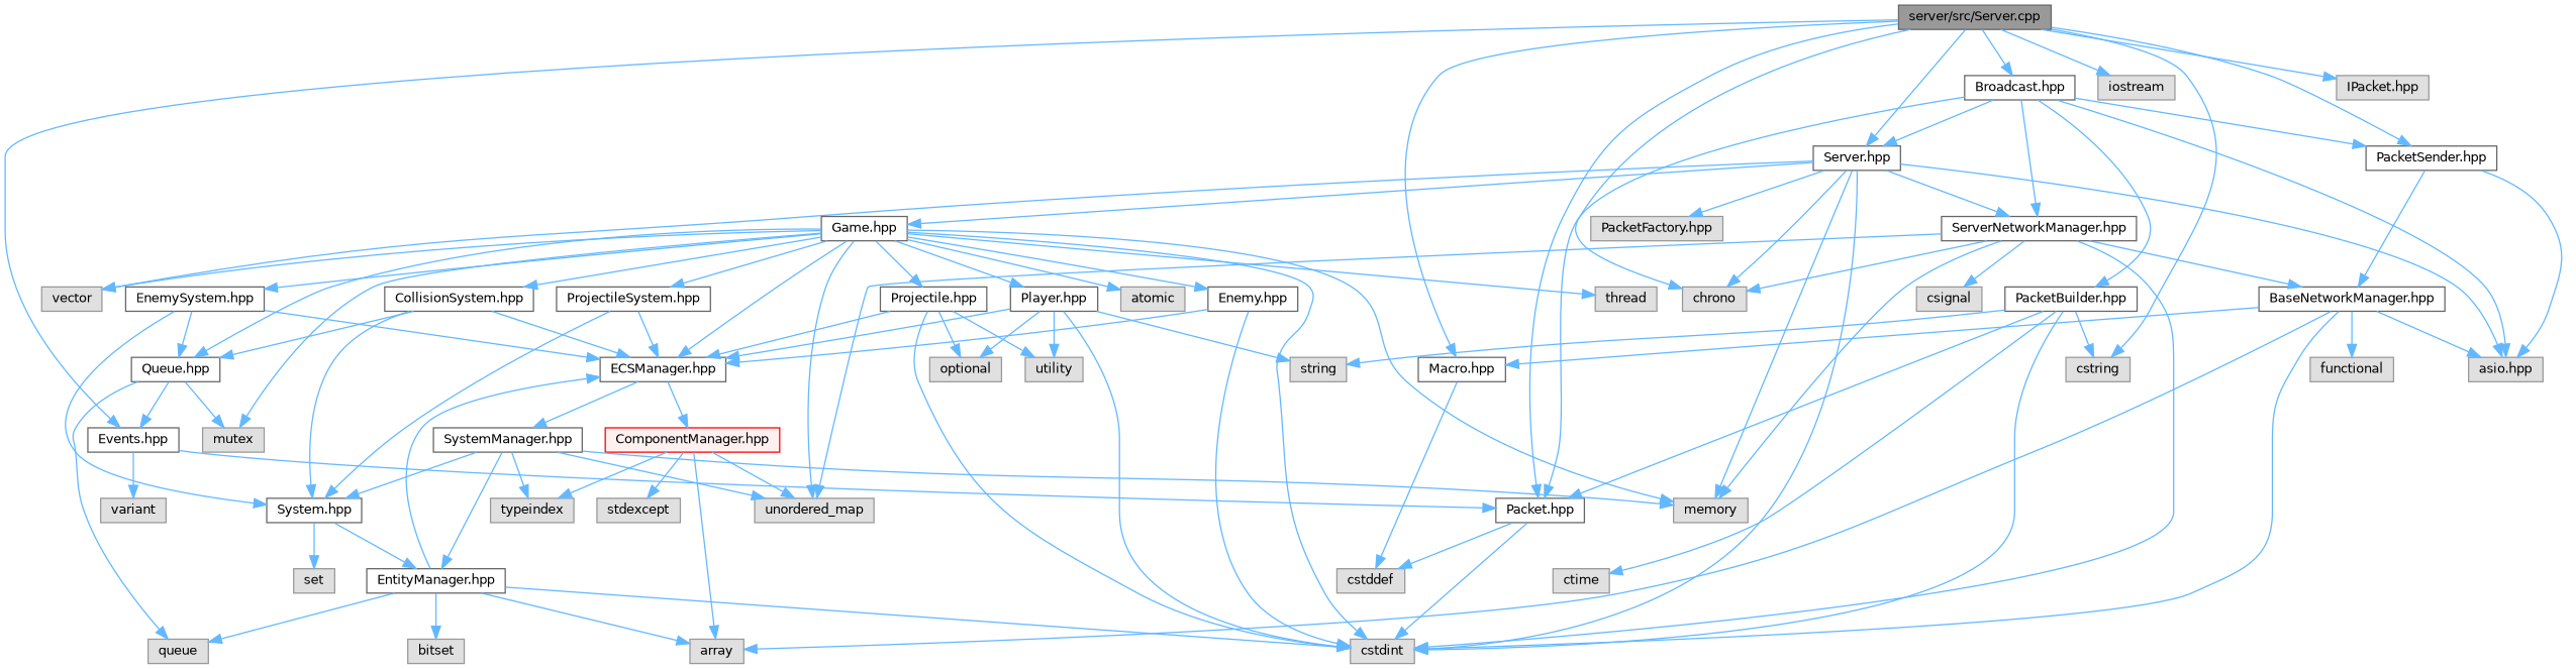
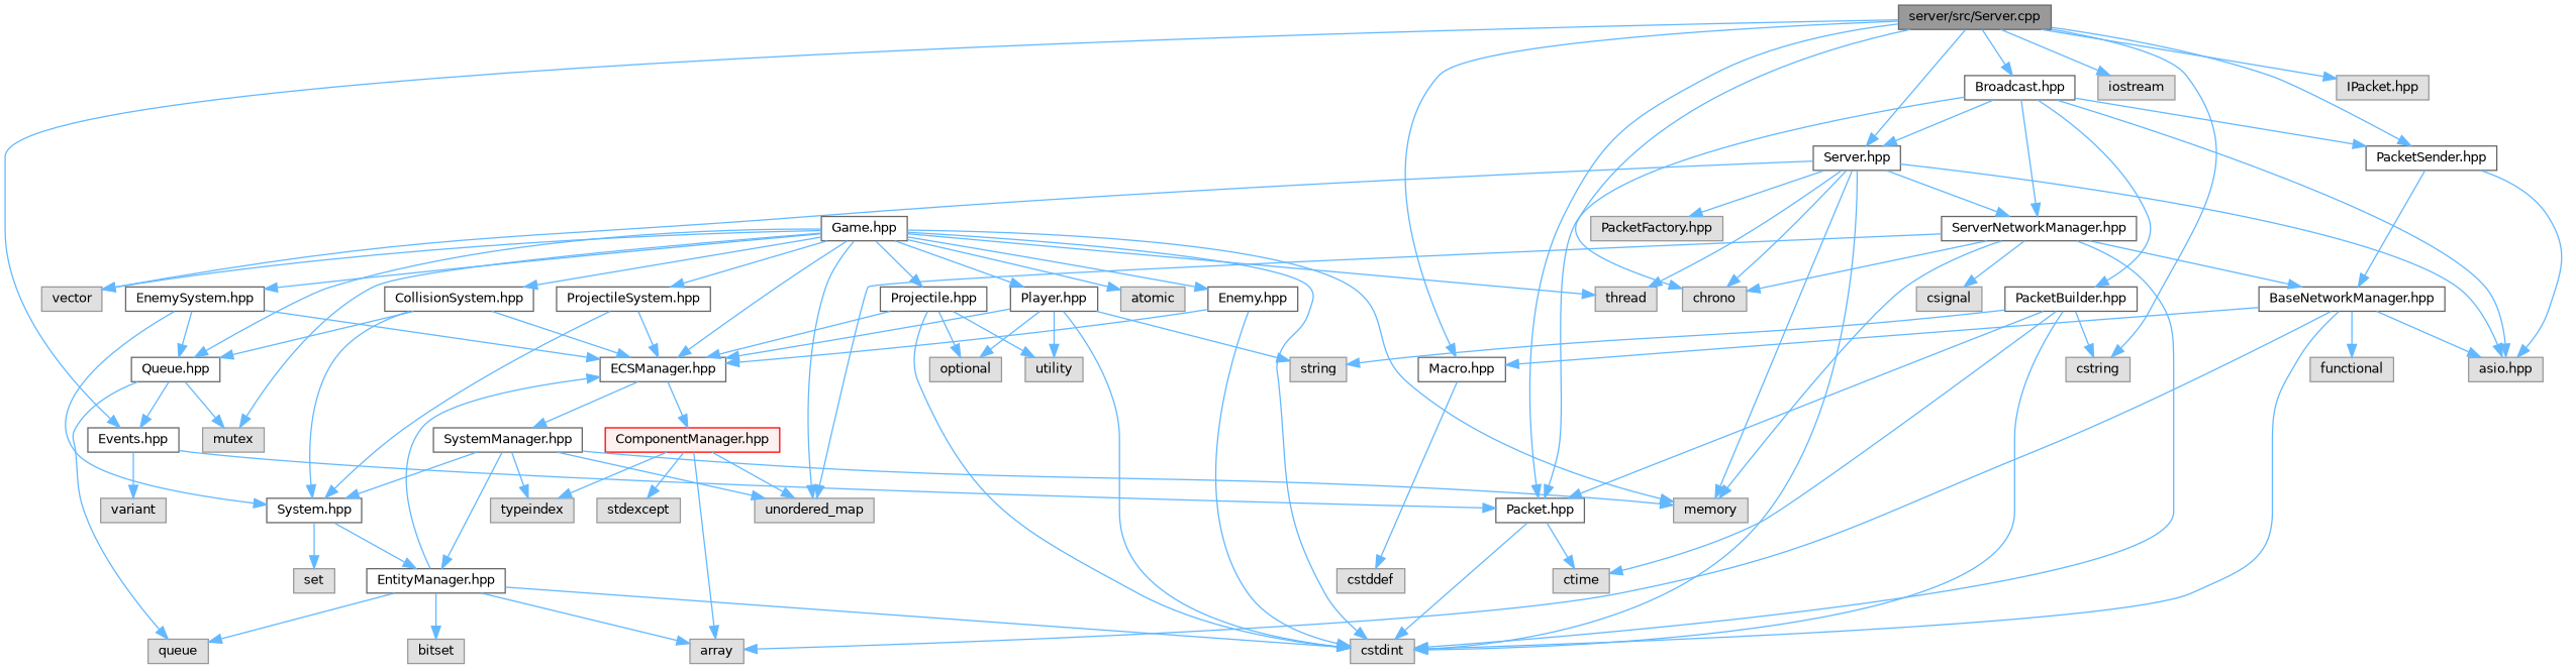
  digraph {
    node [color=grey60 fillcolor="#E0E0E0" fontname=Helvetica fontsize=10 shape=box style=filled]
    edge [color=steelblue1 fontname=Helvetica fontsize=10 labelfontname=Helvetica labelfontsize=10 style=solid]
    n1 [color=gray40 fillcolor=grey60 fontcolor=black height=0.2 label="server/src/Server.cpp" width=0.4]
    n2 [color=grey40 fillcolor=white height=0.2 label="Server.hpp" width=0.4]
    n3 [height=0.2 label=chrono width=0.4]
    n4 [color=grey40 fillcolor=white height=0.2 label="Events.hpp" width=0.4]
    n5 [color=grey40 fillcolor=white height=0.2 label="Packet.hpp" width=0.4]
    n6 [color=grey40 fillcolor=white height=0.2 label="Macro.hpp" width=0.4]
    n7 [height=0.2 label=cstring width=0.4]
    n8 [height=0.2 label=iostream width=0.4]
    n9 [color=grey40 fillcolor=white height=0.2 label="Broadcast.hpp" width=0.4]
    n10 [color=grey40 fillcolor=white height=0.2 label="PacketSender.hpp" width=0.4]
    n11 [height=0.2 label="IPacket.hpp" width=0.4]
    n12 [height=0.2 label="asio.hpp" width=0.4]
    n13 [height=0.2 label=cstdint width=0.4]
    n14 [height=0.2 label=memory width=0.4]
    n15 [height=0.2 label=vector width=0.4]
    n16 [color=grey40 fillcolor=white height=0.2 label="Game.hpp" width=0.4]
    n17 [height=0.2 label="PacketFactory.hpp" width=0.4]
    n18 [color=grey40 fillcolor=white height=0.2 label="ServerNetworkManager.hpp" width=0.4]
    n19 [height=0.2 label=variant width=0.4]
    n20 [height=0.2 label=cstddef width=0.4]
    n21 [color=grey40 fillcolor=white height=0.2 label="PacketBuilder.hpp" width=0.4]
    n22 [color=grey40 fillcolor=white height=0.2 label="BaseNetworkManager.hpp" width=0.4]
    n23 [height=0.2 label=atomic width=0.4]
    n24 [height=0.2 label=mutex width=0.4]
    n25 [height=0.2 label=thread width=0.4]
    n26 [height=0.2 label=unordered_map width=0.4]
    n27 [color=grey40 fillcolor=white height=0.2 label="CollisionSystem.hpp" width=0.4]
    n28 [color=grey40 fillcolor=white height=0.2 label="ECSManager.hpp" width=0.4]
    n29 [color=grey40 fillcolor=white height=0.2 label="Queue.hpp" width=0.4]
    n30 [color=grey40 fillcolor=white height=0.2 label="Enemy.hpp" width=0.4]
    n31 [color=grey40 fillcolor=white height=0.2 label="EnemySystem.hpp" width=0.4]
    n32 [color=grey40 fillcolor=white height=0.2 label="Player.hpp" width=0.4]
    n33 [color=grey40 fillcolor=white height=0.2 label="Projectile.hpp" width=0.4]
    n34 [color=grey40 fillcolor=white height=0.2 label="ProjectileSystem.hpp" width=0.4]
    n35 [height=0.2 label=csignal width=0.4]
    n36 [color=grey40 fillcolor=white height=0.2 label="System.hpp" width=0.4]
    n37 [color=red fillcolor="#FFF0F0" height=0.2 label="ComponentManager.hpp" width=0.4]
    n38 [color=grey40 fillcolor=white height=0.2 label="SystemManager.hpp" width=0.4]
    n39 [height=0.2 label=queue width=0.4]
    n40 [height=0.2 label=optional width=0.4]
    n41 [height=0.2 label=string width=0.4]
    n42 [height=0.2 label=utility width=0.4]
    n43 [color=grey40 fillcolor=white height=0.2 label="EntityManager.hpp" width=0.4]
    n44 [height=0.2 label=set width=0.4]
    n45 [height=0.2 label=bitset width=0.4]
    n46 [height=0.2 label=array width=0.4]
    n47 [height=0.2 label=stdexcept width=0.4]
    n48 [height=0.2 label=typeindex width=0.4]
    n49 [height=0.2 label=functional width=0.4]
    n50 [height=0.2 label=ctime width=0.4]
    n1 -> n2
    n1 -> n3
    n1 -> n4
    n1 -> n5
    n1 -> n6
    n1 -> n7
    n1 -> n8
    n1 -> n9
    n1 -> n10
    n1 -> n11
    n2 -> n3
    n2 -> n12
    n2 -> n13
    n2 -> n14
    n2 -> n15
-   n2 -> n16
+   n2 -> n25
    n2 -> n17
    n2 -> n18
    n4 -> n5
    n4 -> n19
    n5 -> n13
-   n5 -> n20
+   n5 -> n50
    n6 -> n20
    n9 -> n2
    n9 -> n5
    n9 -> n10
    n9 -> n12
    n9 -> n18
    n9 -> n21
    n10 -> n12
    n10 -> n22
    n16 -> n13
    n16 -> n14
    n16 -> n15
    n16 -> n23
    n16 -> n24
    n16 -> n25
    n16 -> n26
    n16 -> n27
    n16 -> n28
    n16 -> n29
    n16 -> n30
    n16 -> n31
    n16 -> n32
    n16 -> n33
    n16 -> n34
    n18 -> n3
    n18 -> n13
    n18 -> n14
    n18 -> n22
    n18 -> n26
    n18 -> n35
    n21 -> n5
    n21 -> n7
    n21 -> n13
    n21 -> n41
    n21 -> n50
    n22 -> n6
    n22 -> n12
    n22 -> n13
    n22 -> n46
    n22 -> n49
    n27 -> n28
    n27 -> n29
    n27 -> n36
    n28 -> n37
    n28 -> n38
    n29 -> n4
    n29 -> n24
    n29 -> n39
    n30 -> n13
    n30 -> n28
    n31 -> n28
    n31 -> n29
    n31 -> n36
    n32 -> n13
    n32 -> n28
    n32 -> n40
    n32 -> n41
    n32 -> n42
    n33 -> n13
    n33 -> n28
    n33 -> n40
    n33 -> n42
    n34 -> n28
    n34 -> n36
    n36 -> n43
    n36 -> n44
    n37 -> n26
    n37 -> n46
    n37 -> n47
    n37 -> n48
    n38 -> n14
    n38 -> n26
    n38 -> n36
    n38 -> n43
    n38 -> n48
    n43 -> n13
    n43 -> n28
    n43 -> n39
    n43 -> n45
    n43 -> n46
  }
